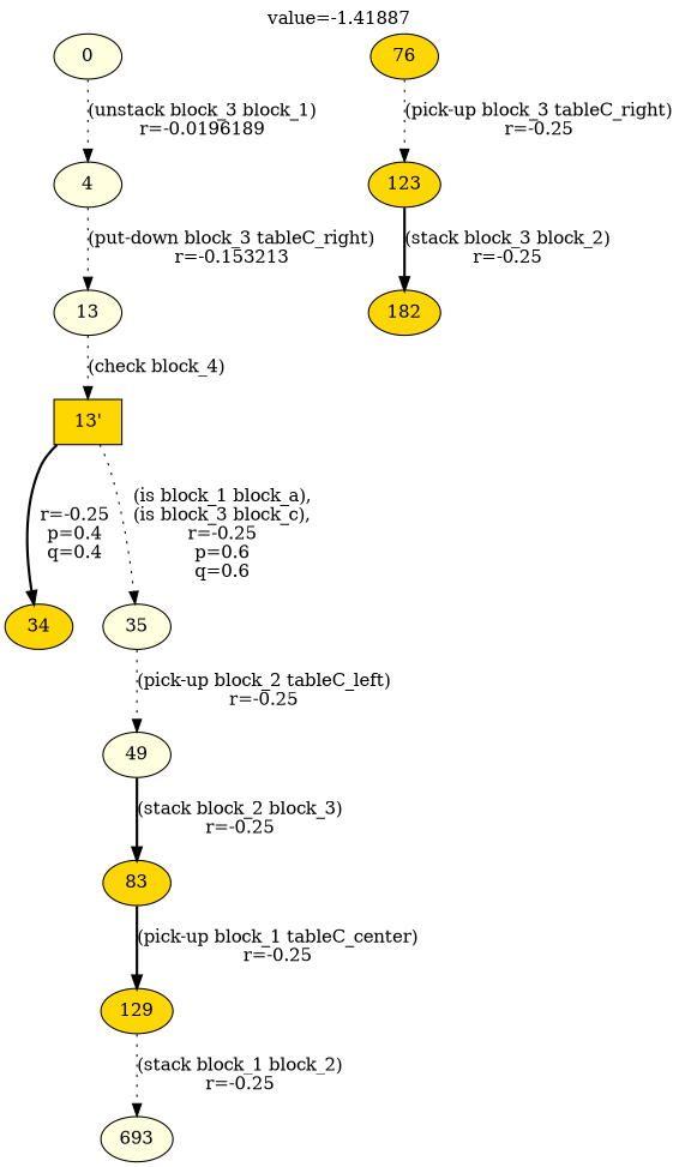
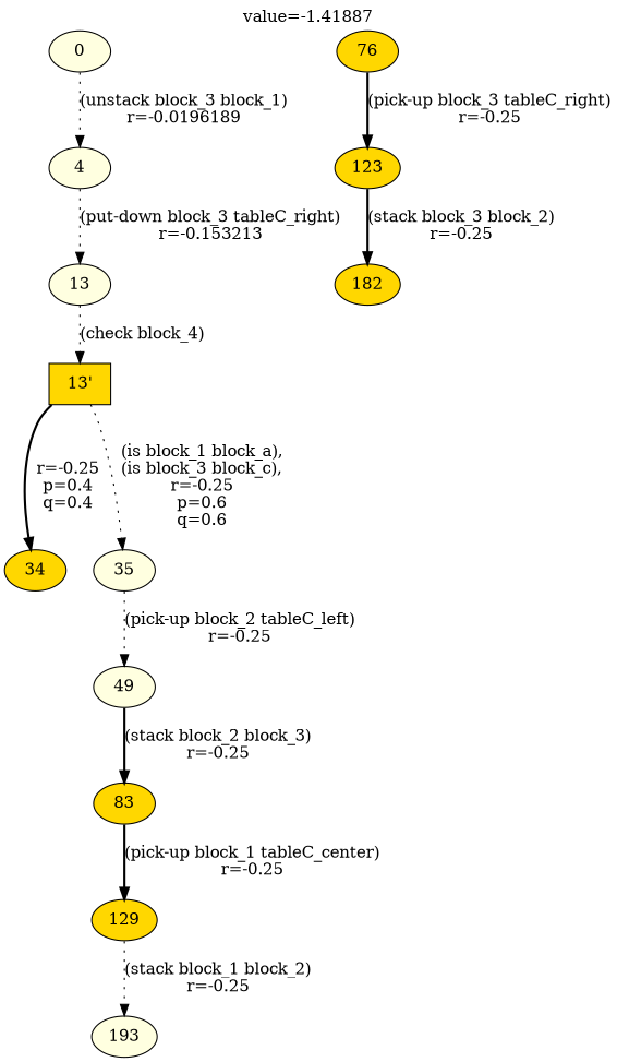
  digraph {
    label="value=-1.41887"
    labelloc=top
    node [fillcolor=gold style=filled]
    edge [style=dotted]
    0 [fillcolor=lightyellow]
    4 [fillcolor=lightyellow]
    13 [fillcolor=lightyellow]
    "13'" [shape=box]
    34
    35 [fillcolor=lightyellow]
    49 [fillcolor=lightyellow]
    76
    123
    182
    83
    129
-   193 [fillcolor=lightyellow label=693]
+   193 [fillcolor=lightyellow]
    0 -> 4 [label="(unstack block_3 block_1)\nr=-0.0196189"]
    4 -> 13 [label="(put-down block_3 tableC_right)\nr=-0.153213"]
    13 -> "13'" [label="(check block_4)"]
    "13'" -> 34 [label="\nr=-0.25\np=0.4\nq=0.4" style=bold]
    "13'" -> 35 [label="\n(is block_1 block_a),\n(is block_3 block_c),\nr=-0.25\np=0.6\nq=0.6"]
    35 -> 49 [label="(pick-up block_2 tableC_left)\nr=-0.25"]
    49 -> 83 [label="(stack block_2 block_3)\nr=-0.25" style=bold]
-   76 -> 123 [label="(pick-up block_3 tableC_right)\nr=-0.25"]
+   76 -> 123 [label="(pick-up block_3 tableC_right)\nr=-0.25" style=bold]
    123 -> 182 [label="(stack block_3 block_2)\nr=-0.25" style=bold]
    83 -> 129 [label="(pick-up block_1 tableC_center)\nr=-0.25" style=bold]
    129 -> 193 [label="(stack block_1 block_2)\nr=-0.25"]
  }
